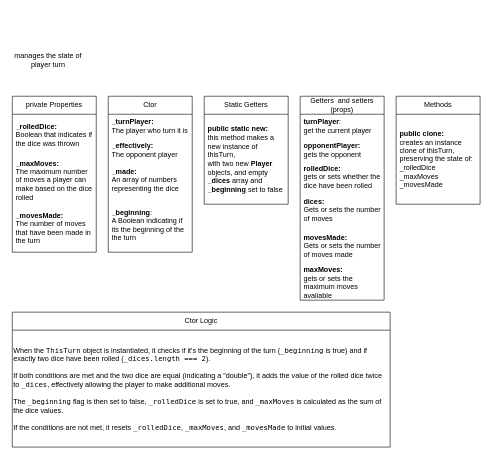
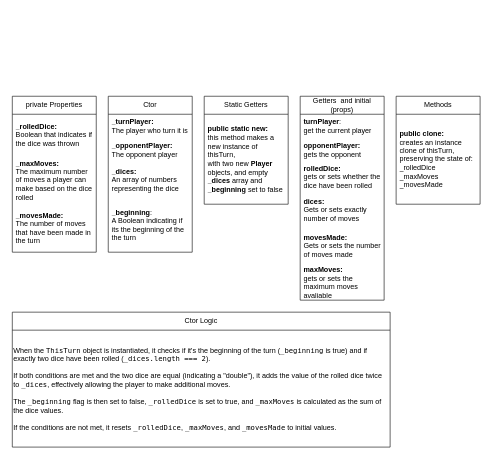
  <mxCell id="0" />
  <mxCell id="1" parent="0" />
  <mxCell id="2" value="" style="group" parent="1" vertex="1" connectable="0"><mxGeometry x="20" y="20" width="120" height="100" as="geometry" /></mxCell>
- <mxCell id="3" value="manages the state of player turn" style="text;html=1;align=center;verticalAlign=middle;whiteSpace=wrap;rounded=0;" parent="2" vertex="1"><mxGeometry y="60" width="120" height="40" as="geometry" /></mxCell>
  <mxCell id="4" value="private Properties" style="swimlane;fontStyle=0;childLayout=stackLayout;horizontal=1;startSize=30;horizontalStack=0;resizeParent=1;resizeParentMax=0;resizeLast=0;collapsible=1;marginBottom=0;whiteSpace=wrap;html=1;" parent="1" vertex="1"><mxGeometry x="20" y="160" width="140" height="260" as="geometry" /></mxCell>
  <mxCell id="5" value="&lt;b&gt;_rolledDice:&lt;/b&gt;&lt;div&gt;Boolean that indicates if the dice was thrown&lt;/div&gt;" style="text;align=left;verticalAlign=middle;spacingLeft=4;spacingRight=4;overflow=hidden;points=[[0,0.5],[1,0.5]];portConstraint=eastwest;rotatable=0;whiteSpace=wrap;html=1;" parent="4" vertex="1"><mxGeometry y="30" width="140" height="70" as="geometry" /></mxCell>
  <mxCell id="6" value="&lt;b&gt;_maxMoves:&lt;/b&gt;&lt;div&gt;The maximum number of moves a player can make based on the dice rolled&amp;nbsp;&lt;/div&gt;" style="text;align=left;verticalAlign=middle;spacingLeft=4;spacingRight=4;overflow=hidden;points=[[0,0.5],[1,0.5]];portConstraint=eastwest;rotatable=0;whiteSpace=wrap;html=1;" parent="4" vertex="1"><mxGeometry y="100" width="140" height="80" as="geometry" /></mxCell>
  <mxCell id="7" value="&lt;b&gt;_movesMade:&lt;/b&gt;&lt;div&gt;The number of moves that have been made in the turn&lt;/div&gt;" style="text;align=left;verticalAlign=middle;spacingLeft=4;spacingRight=4;overflow=hidden;points=[[0,0.5],[1,0.5]];portConstraint=eastwest;rotatable=0;whiteSpace=wrap;html=1;" parent="4" vertex="1"><mxGeometry y="180" width="140" height="80" as="geometry" /></mxCell>
  <mxCell id="8" value="Ctor" style="swimlane;fontStyle=0;childLayout=stackLayout;horizontal=1;startSize=30;horizontalStack=0;resizeParent=1;resizeParentMax=0;resizeLast=0;collapsible=1;marginBottom=0;whiteSpace=wrap;html=1;" parent="1" vertex="1"><mxGeometry x="180" y="160" width="140" height="260" as="geometry" /></mxCell>
  <mxCell id="9" value="&lt;b&gt;_turnPlayer:&lt;/b&gt;&lt;div&gt;The player who turn it is&lt;/div&gt;" style="text;strokeColor=none;fillColor=none;align=left;verticalAlign=middle;spacingLeft=4;spacingRight=4;overflow=hidden;points=[[0,0.5],[1,0.5]];portConstraint=eastwest;rotatable=0;whiteSpace=wrap;html=1;" parent="8" vertex="1"><mxGeometry y="30" width="140" height="40" as="geometry" /></mxCell>
- <mxCell id="10" value="&lt;b&gt;_effectively:&lt;/b&gt;&lt;div&gt;The opponent player&lt;/div&gt;" style="text;align=left;verticalAlign=middle;spacingLeft=4;spacingRight=4;overflow=hidden;points=[[0,0.5],[1,0.5]];portConstraint=eastwest;rotatable=0;whiteSpace=wrap;html=1;" parent="8" vertex="1"><mxGeometry y="70" width="140" height="40" as="geometry" /></mxCell>
- <mxCell id="11" value="&lt;b&gt;_made:&lt;/b&gt;&lt;div&gt;An array of numbers representing the dice&lt;/div&gt;" style="text;strokeColor=none;fillColor=none;align=left;verticalAlign=middle;spacingLeft=4;spacingRight=4;overflow=hidden;points=[[0,0.5],[1,0.5]];portConstraint=eastwest;rotatable=0;whiteSpace=wrap;html=1;" parent="8" vertex="1"><mxGeometry y="110" width="140" height="60" as="geometry" /></mxCell>
+ <mxCell id="10" value="&lt;b&gt;_opponentPlayer:&lt;/b&gt;&lt;div&gt;The opponent player&lt;/div&gt;" style="text;align=left;verticalAlign=middle;spacingLeft=4;spacingRight=4;overflow=hidden;points=[[0,0.5],[1,0.5]];portConstraint=eastwest;rotatable=0;whiteSpace=wrap;html=1;" parent="8" vertex="1"><mxGeometry y="70" width="140" height="40" as="geometry" /></mxCell>
+ <mxCell id="11" value="&lt;b&gt;_dices:&lt;/b&gt;&lt;div&gt;An array of numbers representing the dice&lt;/div&gt;" style="text;strokeColor=none;fillColor=none;align=left;verticalAlign=middle;spacingLeft=4;spacingRight=4;overflow=hidden;points=[[0,0.5],[1,0.5]];portConstraint=eastwest;rotatable=0;whiteSpace=wrap;html=1;" parent="8" vertex="1"><mxGeometry y="110" width="140" height="60" as="geometry" /></mxCell>
  <mxCell id="12" value="&lt;b&gt;_beginning&lt;/b&gt;:&lt;div&gt;A Boolean indicating if its the beginning of the the turn&amp;nbsp;&lt;/div&gt;" style="text;align=left;verticalAlign=middle;spacingLeft=4;spacingRight=4;overflow=hidden;points=[[0,0.5],[1,0.5]];portConstraint=eastwest;rotatable=0;whiteSpace=wrap;html=1;" parent="8" vertex="1"><mxGeometry y="170" width="140" height="90" as="geometry" /></mxCell>
  <mxCell id="13" value="Static Getters" style="swimlane;fontStyle=0;childLayout=stackLayout;horizontal=1;startSize=30;horizontalStack=0;resizeParent=1;resizeParentMax=0;resizeLast=0;collapsible=1;marginBottom=0;whiteSpace=wrap;html=1;" parent="1" vertex="1"><mxGeometry x="340" y="160" width="140" height="180" as="geometry" /></mxCell>
  <mxCell id="14" value="&lt;b&gt;public static new:&lt;/b&gt;&lt;div&gt;this method makes a new instance of thisTurn,&lt;/div&gt;&lt;div&gt;with two new &lt;b&gt;Player &lt;/b&gt;objects, and empty &lt;b&gt;_dices &lt;/b&gt;array and &lt;b&gt;_beginning&lt;/b&gt; set to false&lt;/div&gt;" style="text;align=left;verticalAlign=middle;spacingLeft=4;spacingRight=4;overflow=hidden;points=[[0,0.5],[1,0.5]];portConstraint=eastwest;rotatable=0;whiteSpace=wrap;html=1;" parent="13" vertex="1"><mxGeometry y="30" width="140" height="150" as="geometry" /></mxCell>
- <mxCell id="15" value="Getters&amp;nbsp; and setters (props)" style="swimlane;fontStyle=0;childLayout=stackLayout;horizontal=1;startSize=30;horizontalStack=0;resizeParent=1;resizeParentMax=0;resizeLast=0;collapsible=1;marginBottom=0;whiteSpace=wrap;html=1;" parent="1" vertex="1"><mxGeometry x="500" y="160" width="140" height="340" as="geometry" /></mxCell>
+ <mxCell id="15" value="Getters&amp;nbsp; and initial (props)" style="swimlane;fontStyle=0;childLayout=stackLayout;horizontal=1;startSize=30;horizontalStack=0;resizeParent=1;resizeParentMax=0;resizeLast=0;collapsible=1;marginBottom=0;whiteSpace=wrap;html=1;" parent="1" vertex="1"><mxGeometry x="500" y="160" width="140" height="340" as="geometry" /></mxCell>
  <mxCell id="16" value="&lt;b&gt;turnPlayer&lt;/b&gt;:&lt;div&gt;get the current player&lt;/div&gt;" style="text;strokeColor=none;fillColor=none;align=left;verticalAlign=middle;spacingLeft=4;spacingRight=4;overflow=hidden;points=[[0,0.5],[1,0.5]];portConstraint=eastwest;rotatable=0;whiteSpace=wrap;html=1;" parent="15" vertex="1"><mxGeometry y="30" width="140" height="40" as="geometry" /></mxCell>
  <mxCell id="17" value="&lt;b&gt;opponentPlayer:&lt;/b&gt;&lt;div&gt;gets the opponent&lt;/div&gt;" style="text;strokeColor=none;fillColor=none;align=left;verticalAlign=middle;spacingLeft=4;spacingRight=4;overflow=hidden;points=[[0,0.5],[1,0.5]];portConstraint=eastwest;rotatable=0;whiteSpace=wrap;html=1;" parent="15" vertex="1"><mxGeometry y="70" width="140" height="40" as="geometry" /></mxCell>
  <mxCell id="18" value="&lt;b&gt;rolledDice:&lt;/b&gt;&lt;div&gt;gets or sets whether the dice have been rolled&lt;/div&gt;" style="text;strokeColor=none;fillColor=none;align=left;verticalAlign=middle;spacingLeft=4;spacingRight=4;overflow=hidden;points=[[0,0.5],[1,0.5]];portConstraint=eastwest;rotatable=0;whiteSpace=wrap;html=1;" parent="15" vertex="1"><mxGeometry y="110" width="140" height="50" as="geometry" /></mxCell>
- <mxCell id="19" value="&lt;b&gt;dices:&lt;/b&gt;&lt;div&gt;Gets or sets the number of moves&lt;/div&gt;" style="text;strokeColor=none;fillColor=none;align=left;verticalAlign=middle;spacingLeft=4;spacingRight=4;overflow=hidden;points=[[0,0.5],[1,0.5]];portConstraint=eastwest;rotatable=0;whiteSpace=wrap;html=1;" parent="15" vertex="1"><mxGeometry y="160" width="140" height="60" as="geometry" /></mxCell>
+ <mxCell id="19" value="&lt;b&gt;dices:&lt;/b&gt;&lt;div&gt;Gets or sets exactly number of moves&lt;/div&gt;" style="text;strokeColor=none;fillColor=none;align=left;verticalAlign=middle;spacingLeft=4;spacingRight=4;overflow=hidden;points=[[0,0.5],[1,0.5]];portConstraint=eastwest;rotatable=0;whiteSpace=wrap;html=1;" parent="15" vertex="1"><mxGeometry y="160" width="140" height="60" as="geometry" /></mxCell>
  <mxCell id="20" value="&lt;b&gt;movesMade:&lt;/b&gt;&lt;div&gt;Gets or sets the number of moves made&lt;/div&gt;" style="text;strokeColor=none;fillColor=none;align=left;verticalAlign=middle;spacingLeft=4;spacingRight=4;overflow=hidden;points=[[0,0.5],[1,0.5]];portConstraint=eastwest;rotatable=0;whiteSpace=wrap;html=1;" parent="15" vertex="1"><mxGeometry y="220" width="140" height="60" as="geometry" /></mxCell>
  <mxCell id="21" value="&lt;b&gt;maxMoves:&lt;/b&gt;&lt;div&gt;gets or sets the maximum moves avaliable&lt;/div&gt;" style="text;strokeColor=none;fillColor=none;align=left;verticalAlign=middle;spacingLeft=4;spacingRight=4;overflow=hidden;points=[[0,0.5],[1,0.5]];portConstraint=eastwest;rotatable=0;whiteSpace=wrap;html=1;" parent="15" vertex="1"><mxGeometry y="280" width="140" height="60" as="geometry" /></mxCell>
  <mxCell id="22" value="Methods" style="swimlane;fontStyle=0;childLayout=stackLayout;horizontal=1;startSize=30;horizontalStack=0;resizeParent=1;resizeParentMax=0;resizeLast=0;collapsible=1;marginBottom=0;whiteSpace=wrap;html=1;" parent="1" vertex="1"><mxGeometry x="660" y="160" width="140" height="180" as="geometry" /></mxCell>
  <mxCell id="23" value="&lt;b&gt;public clone:&lt;/b&gt;&lt;div&gt;creates an instance clone of thisTurn,&lt;/div&gt;&lt;div&gt;preserving the state of: _rolledDice&lt;/div&gt;&lt;div&gt;_maxMoves _movesMade&lt;/div&gt;" style="text;align=left;verticalAlign=middle;spacingLeft=4;spacingRight=4;overflow=hidden;points=[[0,0.5],[1,0.5]];portConstraint=eastwest;rotatable=0;whiteSpace=wrap;html=1;" parent="22" vertex="1"><mxGeometry y="30" width="140" height="150" as="geometry" /></mxCell>
  <mxCell id="24" value="Ctor Logic" style="swimlane;fontStyle=0;childLayout=stackLayout;horizontal=1;startSize=30;horizontalStack=0;resizeParent=1;resizeParentMax=0;resizeLast=0;collapsible=1;marginBottom=0;whiteSpace=wrap;html=1;" vertex="1" parent="1"><mxGeometry x="20" y="520" width="630" height="225" as="geometry" /></mxCell>
  <mxCell id="25" value="When the &lt;code&gt;ThisTurn&lt;/code&gt; object is instantiated, it checks if it's the beginning of the turn (&lt;code&gt;_beginning&lt;/code&gt; is true) and if exactly two dice have been rolled (&lt;code&gt;_dices.length === 2&lt;/code&gt;).&lt;br&gt;&lt;span style=&quot;background-color: initial;&quot;&gt;&lt;br&gt;If both conditions are met and the two dice are equal (indicating a &quot;double&quot;), it adds the value of the rolled dice twice to &lt;/span&gt;&lt;code&gt;_dices&lt;/code&gt;&lt;span style=&quot;background-color: initial;&quot;&gt;, effectively allowing the player to make additional moves.&lt;br&gt;&lt;/span&gt;&lt;br&gt;&lt;span style=&quot;background-color: initial;&quot;&gt;The &lt;/span&gt;&lt;code&gt;_beginning&lt;/code&gt;&lt;span style=&quot;background-color: initial;&quot;&gt; flag is then set to false, &lt;/span&gt;&lt;code&gt;_rolledDice&lt;/code&gt;&lt;span style=&quot;background-color: initial;&quot;&gt; is set to true, and &lt;/span&gt;&lt;code&gt;_maxMoves&lt;/code&gt;&lt;span style=&quot;background-color: initial;&quot;&gt; is calculated as the sum of the dice values.&lt;br&gt;&lt;/span&gt;&lt;br&gt;&lt;span style=&quot;background-color: initial;&quot;&gt;If the conditions are not met, it resets &lt;/span&gt;&lt;code&gt;_rolledDice&lt;/code&gt;&lt;span style=&quot;background-color: initial;&quot;&gt;, &lt;/span&gt;&lt;code&gt;_maxMoves&lt;/code&gt;&lt;span style=&quot;background-color: initial;&quot;&gt;, and &lt;/span&gt;&lt;code&gt;_movesMade&lt;/code&gt;&lt;span style=&quot;background-color: initial;&quot;&gt; to initial values.&lt;/span&gt;" style="text;html=1;strokeColor=none;fillColor=none;align=left;verticalAlign=middle;whiteSpace=wrap;rounded=0;" vertex="1" parent="24"><mxGeometry y="30" width="630" height="195" as="geometry" /></mxCell>
